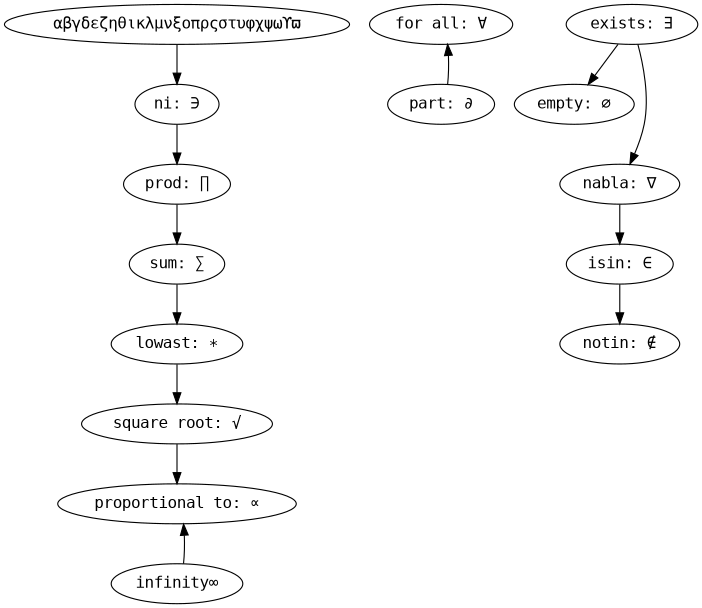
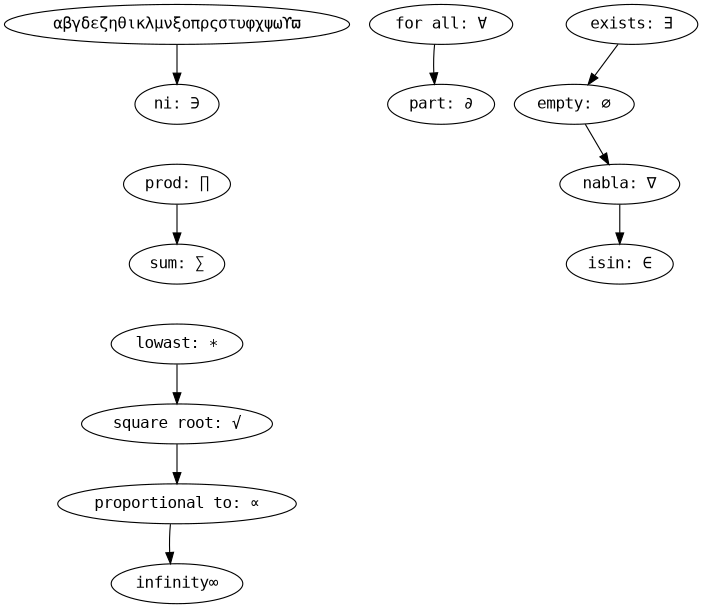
  digraph {
    fontname="DejaVu Sans Mono"
    node [fontname="DejaVu Sans Mono"]
    edge [fontname="DejaVu Sans Mono"]
    n1 [label="&alpha;&beta;&gamma;&delta;&epsilon;&zeta;&eta;&theta;&iota;&kappa;&lambda;&mu;&nu;&xi;&omicron;&pi;&rho;&sigmaf;&sigma;&tau;&upsilon;&phi;&chi;&psi;&omega;&upsih;&piv;"]
    n2 [label="ni: &ni;"]
    n3 [label="for all: &forall;"]
    n4 [label="part: &part;"]
    n5 [label="prod: &prod;"]
    n6 [label="exists: &exist;"]
    n7 [label="empty: &empty;"]
    n8 [label="nabla: &nabla;"]
    n9 [label="isin: &isin;"]
-   n10 [label="notin: &notin;"]
    n11 [label="sum: &sum;"]
    n12 [label="lowast: &lowast;"]
    n13 [label="square root: &radic;"]
    n14 [label="proportional to: &prop;"]
    n15 [label="infinity&infin;"]
    n1 -> n2
-   n2 -> n5
-   n4 -> n3
+   n3 -> n4
    n5 -> n11
    n6 -> n7
-   n6 -> n8
+   n7 -> n8
    n8 -> n9
-   n9 -> n10
-   n11 -> n12
    n12 -> n13
    n13 -> n14
-   n15 -> n14
+   n14 -> n15
  }
